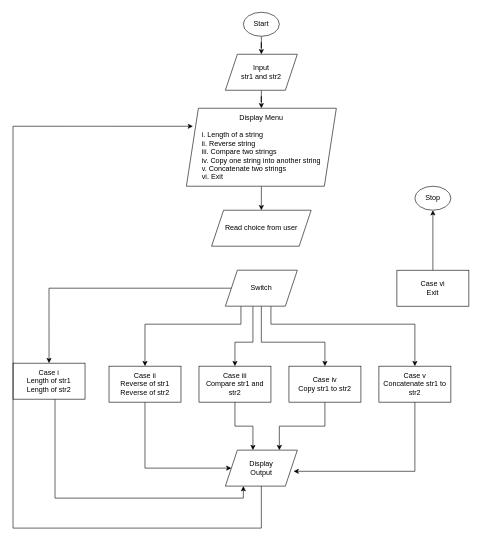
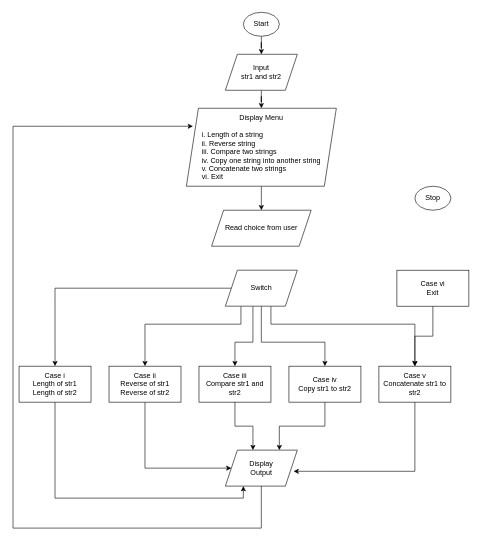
  <mxCell id="0" />
  <mxCell id="1" parent="0" />
  <mxCell id="2" style="edgeStyle=orthogonalEdgeStyle;rounded=0;orthogonalLoop=1;jettySize=auto;html=1;entryX=0.5;entryY=0;entryDx=0;entryDy=0;" edge="1" parent="1" source="3" target="5"><mxGeometry relative="1" as="geometry" /></mxCell>
  <mxCell id="3" value="Start" style="ellipse;whiteSpace=wrap;html=1;" vertex="1" parent="1"><mxGeometry x="404.94" y="20" width="60" height="40" as="geometry" /></mxCell>
  <mxCell id="4" style="edgeStyle=orthogonalEdgeStyle;rounded=0;orthogonalLoop=1;jettySize=auto;html=1;entryX=0.5;entryY=0;entryDx=0;entryDy=0;" edge="1" parent="1" source="5" target="7"><mxGeometry relative="1" as="geometry" /></mxCell>
  <mxCell id="5" value="Input&lt;br&gt;str1 and str2" style="shape=parallelogram;perimeter=parallelogramPerimeter;whiteSpace=wrap;html=1;fixedSize=1;" vertex="1" parent="1"><mxGeometry x="374.94" y="90" width="120" height="60" as="geometry" /></mxCell>
  <mxCell id="6" style="edgeStyle=orthogonalEdgeStyle;rounded=0;orthogonalLoop=1;jettySize=auto;html=1;entryX=0.5;entryY=0;entryDx=0;entryDy=0;" edge="1" parent="1" source="7" target="28"><mxGeometry relative="1" as="geometry" /></mxCell>
  <mxCell id="7" value="Display Menu&lt;br&gt;&lt;br&gt;&lt;p style=&quot;text-align: left; margin: 0px; font-style: normal; font-variant-caps: normal; font-stretch: normal; line-height: normal; font-size-adjust: none; font-kerning: auto; font-variant-alternates: normal; font-variant-ligatures: normal; font-variant-numeric: normal; font-variant-east-asian: normal; font-variant-position: normal; font-feature-settings: normal; font-optical-sizing: auto; font-variation-settings: normal;&quot;&gt;&lt;font face=&quot;Helvetica&quot;&gt;i. Length of a string&lt;/font&gt;&lt;/p&gt;&lt;p style=&quot;text-align: left; margin: 0px; font-style: normal; font-variant-caps: normal; font-stretch: normal; line-height: normal; font-size-adjust: none; font-kerning: auto; font-variant-alternates: normal; font-variant-ligatures: normal; font-variant-numeric: normal; font-variant-east-asian: normal; font-variant-position: normal; font-feature-settings: normal; font-optical-sizing: auto; font-variation-settings: normal;&quot;&gt;&lt;font face=&quot;Helvetica&quot;&gt;ii.&lt;span style=&quot;font-style: normal; font-variant-caps: normal; font-stretch: normal; line-height: normal; font-size-adjust: none; font-kerning: auto; font-variant-alternates: normal; font-variant-ligatures: normal; font-variant-numeric: normal; font-variant-east-asian: normal; font-variant-position: normal; font-feature-settings: normal; font-optical-sizing: auto; font-variation-settings: normal;&quot;&gt; &lt;/span&gt;Reverse string&lt;/font&gt;&lt;/p&gt;&lt;p style=&quot;text-align: left; margin: 0px; font-style: normal; font-variant-caps: normal; font-stretch: normal; line-height: normal; font-size-adjust: none; font-kerning: auto; font-variant-alternates: normal; font-variant-ligatures: normal; font-variant-numeric: normal; font-variant-east-asian: normal; font-variant-position: normal; font-feature-settings: normal; font-optical-sizing: auto; font-variation-settings: normal;&quot;&gt;iii.&lt;span style=&quot;font-style: normal; font-variant-caps: normal; font-stretch: normal; line-height: normal; font-size-adjust: none; font-kerning: auto; font-variant-alternates: normal; font-variant-ligatures: normal; font-variant-numeric: normal; font-variant-east-asian: normal; font-variant-position: normal; font-feature-settings: normal; font-optical-sizing: auto; font-variation-settings: normal;&quot;&gt; &lt;/span&gt;Compare two strings&lt;/p&gt;&lt;p style=&quot;text-align: left; margin: 0px; font-style: normal; font-variant-caps: normal; font-stretch: normal; line-height: normal; font-size-adjust: none; font-kerning: auto; font-variant-alternates: normal; font-variant-ligatures: normal; font-variant-numeric: normal; font-variant-east-asian: normal; font-variant-position: normal; font-feature-settings: normal; font-optical-sizing: auto; font-variation-settings: normal;&quot;&gt;&lt;font face=&quot;Helvetica&quot;&gt;iv.&lt;span style=&quot;font-style: normal; font-variant-caps: normal; font-stretch: normal; line-height: normal; font-size-adjust: none; font-kerning: auto; font-variant-alternates: normal; font-variant-ligatures: normal; font-variant-numeric: normal; font-variant-east-asian: normal; font-variant-position: normal; font-feature-settings: normal; font-optical-sizing: auto; font-variation-settings: normal;&quot;&gt; &lt;/span&gt;Copy one string into another string&lt;/font&gt;&lt;/p&gt;&lt;p style=&quot;text-align: left; margin: 0px; font-style: normal; font-variant-caps: normal; font-stretch: normal; line-height: normal; font-size-adjust: none; font-kerning: auto; font-variant-alternates: normal; font-variant-ligatures: normal; font-variant-numeric: normal; font-variant-east-asian: normal; font-variant-position: normal; font-feature-settings: normal; font-optical-sizing: auto; font-variation-settings: normal;&quot;&gt;&lt;font face=&quot;Helvetica&quot;&gt;v.&lt;span style=&quot;font-style: normal; font-variant-caps: normal; font-stretch: normal; line-height: normal; font-size-adjust: none; font-kerning: auto; font-variant-alternates: normal; font-variant-ligatures: normal; font-variant-numeric: normal; font-variant-east-asian: normal; font-variant-position: normal; font-feature-settings: normal; font-optical-sizing: auto; font-variation-settings: normal;&quot;&gt; &lt;/span&gt;Concatenate two strings&lt;/font&gt;&lt;/p&gt;&lt;p style=&quot;text-align: left; margin: 0px; font-style: normal; font-variant-caps: normal; font-stretch: normal; line-height: normal; font-size-adjust: none; font-kerning: auto; font-variant-alternates: normal; font-variant-ligatures: normal; font-variant-numeric: normal; font-variant-east-asian: normal; font-variant-position: normal; font-feature-settings: normal; font-optical-sizing: auto; font-variation-settings: normal;&quot;&gt;&lt;font face=&quot;Helvetica&quot;&gt;vi. Exit&lt;/font&gt;&lt;/p&gt;" style="shape=parallelogram;perimeter=parallelogramPerimeter;whiteSpace=wrap;html=1;fixedSize=1;" vertex="1" parent="1"><mxGeometry x="309.94" y="180" width="250" height="130" as="geometry" /></mxCell>
  <mxCell id="8" style="edgeStyle=orthogonalEdgeStyle;rounded=0;orthogonalLoop=1;jettySize=auto;html=1;entryX=0.5;entryY=0;entryDx=0;entryDy=0;" edge="1" parent="1" source="13" target="15"><mxGeometry relative="1" as="geometry" /></mxCell>
  <mxCell id="9" style="edgeStyle=orthogonalEdgeStyle;rounded=0;orthogonalLoop=1;jettySize=auto;html=1;entryX=0.5;entryY=0;entryDx=0;entryDy=0;" edge="1" parent="1" source="13" target="17"><mxGeometry relative="1" as="geometry"><Array as="points"><mxPoint x="400.94" y="540" /><mxPoint x="240.94" y="540" /></Array></mxGeometry></mxCell>
  <mxCell id="10" style="edgeStyle=orthogonalEdgeStyle;rounded=0;orthogonalLoop=1;jettySize=auto;html=1;" edge="1" parent="1" source="13" target="18"><mxGeometry relative="1" as="geometry"><Array as="points"><mxPoint x="420.94" y="570" /><mxPoint x="390.94" y="570" /></Array></mxGeometry></mxCell>
  <mxCell id="11" style="edgeStyle=orthogonalEdgeStyle;rounded=0;orthogonalLoop=1;jettySize=auto;html=1;" edge="1" parent="1" source="13" target="24"><mxGeometry relative="1" as="geometry"><Array as="points"><mxPoint x="434.94" y="570" /><mxPoint x="540.94" y="570" /></Array></mxGeometry></mxCell>
  <mxCell id="12" style="edgeStyle=orthogonalEdgeStyle;rounded=0;orthogonalLoop=1;jettySize=auto;html=1;" edge="1" parent="1" source="13" target="25"><mxGeometry relative="1" as="geometry"><Array as="points"><mxPoint x="450.94" y="540" /><mxPoint x="690.94" y="540" /></Array></mxGeometry></mxCell>
  <mxCell id="13" value="Switch" style="shape=parallelogram;perimeter=parallelogramPerimeter;whiteSpace=wrap;html=1;fixedSize=1;" vertex="1" parent="1"><mxGeometry x="374.94" y="450" width="120" height="60" as="geometry" /></mxCell>
  <mxCell id="14" style="edgeStyle=orthogonalEdgeStyle;rounded=0;orthogonalLoop=1;jettySize=auto;html=1;entryX=0.25;entryY=1;entryDx=0;entryDy=0;" edge="1" parent="1" source="15" target="22"><mxGeometry relative="1" as="geometry"><Array as="points"><mxPoint x="90.94" y="830" /><mxPoint x="404.94" y="830" /></Array></mxGeometry></mxCell>
- <mxCell id="15" value="Case i&lt;br&gt;Length of str1&lt;br&gt;Length of str2" style="rounded=0;whiteSpace=wrap;html=1;" vertex="1" parent="1"><mxGeometry x="20.94" y="605" width="120" height="60" as="geometry" /></mxCell>
+ <mxCell id="15" value="Case i&lt;br&gt;Length of str1&lt;br&gt;Length of str2" style="rounded=0;whiteSpace=wrap;html=1;" vertex="1" parent="1"><mxGeometry x="30.94" y="610" width="120" height="60" as="geometry" /></mxCell>
  <mxCell id="16" style="edgeStyle=orthogonalEdgeStyle;rounded=0;orthogonalLoop=1;jettySize=auto;html=1;entryX=0;entryY=0.5;entryDx=0;entryDy=0;" edge="1" parent="1" source="17" target="22"><mxGeometry relative="1" as="geometry"><Array as="points"><mxPoint x="240.94" y="780" /></Array></mxGeometry></mxCell>
  <mxCell id="17" value="Case ii&lt;br&gt;Reverse of str1&lt;br&gt;Reverse of str2" style="rounded=0;whiteSpace=wrap;html=1;" vertex="1" parent="1"><mxGeometry x="180.94" y="610" width="120" height="60" as="geometry" /></mxCell>
  <mxCell id="18" value="Case iii&lt;br&gt;Compare str1 and str2" style="rounded=0;whiteSpace=wrap;html=1;" vertex="1" parent="1"><mxGeometry x="330.94" y="610" width="120" height="60" as="geometry" /></mxCell>
- <mxCell id="19" style="edgeStyle=orthogonalEdgeStyle;rounded=0;orthogonalLoop=1;jettySize=auto;html=1;entryX=0.5;entryY=1;entryDx=0;entryDy=0;" edge="1" parent="1" source="20" target="29"><mxGeometry relative="1" as="geometry" /></mxCell>
+ <mxCell id="19" style="edgeStyle=orthogonalEdgeStyle;rounded=0;orthogonalLoop=1;jettySize=auto;html=1;" edge="1" parent="1" source="20" target="25"><mxGeometry relative="1" as="geometry" /></mxCell>
  <mxCell id="20" value="Case vi&lt;br&gt;Exit" style="rounded=0;whiteSpace=wrap;html=1;" vertex="1" parent="1"><mxGeometry x="660.94" y="450" width="120" height="60" as="geometry" /></mxCell>
  <mxCell id="21" style="edgeStyle=orthogonalEdgeStyle;rounded=0;orthogonalLoop=1;jettySize=auto;html=1;entryX=0.044;entryY=0.231;entryDx=0;entryDy=0;entryPerimeter=0;" edge="1" parent="1" source="22" target="7"><mxGeometry relative="1" as="geometry"><mxPoint x="240.94" y="320" as="targetPoint" /><Array as="points"><mxPoint x="434.94" y="880" /><mxPoint x="20.94" y="880" /><mxPoint x="20.94" y="210" /></Array></mxGeometry></mxCell>
  <mxCell id="22" value="Display&lt;br&gt;Output" style="shape=parallelogram;perimeter=parallelogramPerimeter;whiteSpace=wrap;html=1;fixedSize=1;" vertex="1" parent="1"><mxGeometry x="374.94" y="750" width="120" height="60" as="geometry" /></mxCell>
  <mxCell id="23" style="edgeStyle=orthogonalEdgeStyle;rounded=0;orthogonalLoop=1;jettySize=auto;html=1;entryX=0.75;entryY=0;entryDx=0;entryDy=0;" edge="1" parent="1" source="24" target="22"><mxGeometry relative="1" as="geometry" /></mxCell>
  <mxCell id="24" value="Case iv&lt;br&gt;Copy str1 to str2" style="rounded=0;whiteSpace=wrap;html=1;" vertex="1" parent="1"><mxGeometry x="480.94" y="610" width="120" height="60" as="geometry" /></mxCell>
  <mxCell id="25" value="Case v&lt;br&gt;Concatenate str1 to str2" style="rounded=0;whiteSpace=wrap;html=1;" vertex="1" parent="1"><mxGeometry x="630.94" y="610" width="120" height="60" as="geometry" /></mxCell>
  <mxCell id="26" style="edgeStyle=orthogonalEdgeStyle;rounded=0;orthogonalLoop=1;jettySize=auto;html=1;entryX=0.383;entryY=0;entryDx=0;entryDy=0;entryPerimeter=0;" edge="1" parent="1" source="18" target="22"><mxGeometry relative="1" as="geometry" /></mxCell>
  <mxCell id="27" style="edgeStyle=orthogonalEdgeStyle;rounded=0;orthogonalLoop=1;jettySize=auto;html=1;entryX=0.948;entryY=0.588;entryDx=0;entryDy=0;entryPerimeter=0;" edge="1" parent="1" source="25" target="22"><mxGeometry relative="1" as="geometry"><Array as="points"><mxPoint x="690.94" y="785" /></Array></mxGeometry></mxCell>
  <mxCell id="28" value="Read choice from user" style="shape=parallelogram;perimeter=parallelogramPerimeter;whiteSpace=wrap;html=1;fixedSize=1;" vertex="1" parent="1"><mxGeometry x="351.94" y="350" width="166" height="60" as="geometry" /></mxCell>
  <mxCell id="29" value="Stop" style="ellipse;whiteSpace=wrap;html=1;" vertex="1" parent="1"><mxGeometry x="690.94" y="310" width="60" height="40" as="geometry" /></mxCell>
